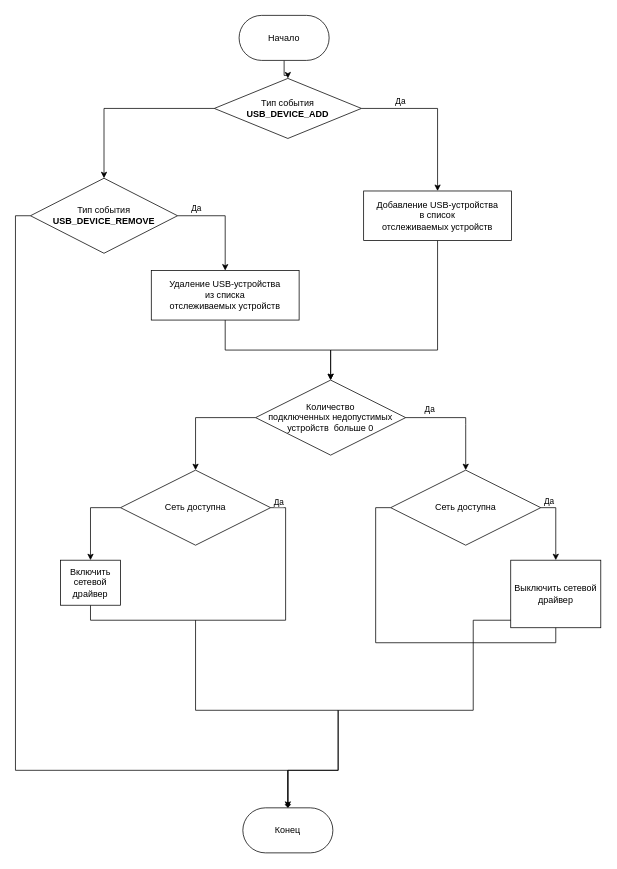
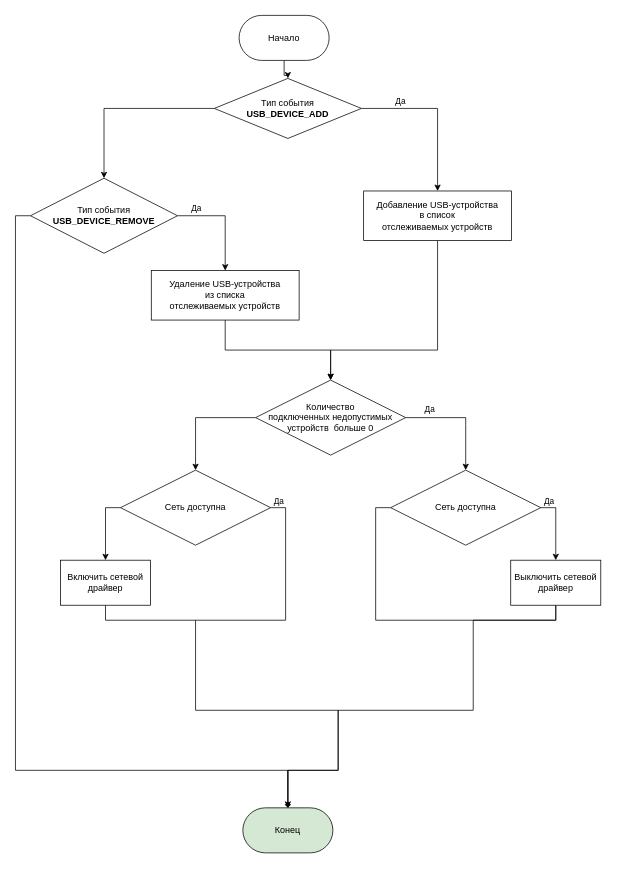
  <mxCell id="0" />
  <mxCell id="1" parent="0" />
  <mxCell id="2" style="edgeStyle=orthogonalEdgeStyle;rounded=0;orthogonalLoop=1;jettySize=auto;html=1;exitX=0;exitY=0.5;exitDx=0;exitDy=0;exitPerimeter=0;" parent="1" source="4" target="8" edge="1"><mxGeometry relative="1" as="geometry" /></mxCell>
  <mxCell id="3" value="Да" style="edgeStyle=orthogonalEdgeStyle;rounded=0;orthogonalLoop=1;jettySize=auto;html=1;exitX=1;exitY=0.5;exitDx=0;exitDy=0;exitPerimeter=0;" parent="1" source="4" target="10" edge="1"><mxGeometry x="-0.504" y="9" relative="1" as="geometry"><mxPoint as="offset" /></mxGeometry></mxCell>
  <mxCell id="4" value="Тип события &lt;br&gt;&lt;b&gt;USB_DEVICE_ADD&lt;/b&gt;" style="strokeWidth=1;html=1;shape=mxgraph.flowchart.decision;whiteSpace=wrap;" parent="1" vertex="1"><mxGeometry x="285" y="104" width="196" height="80" as="geometry" /></mxCell>
  <mxCell id="5" style="edgeStyle=orthogonalEdgeStyle;rounded=0;orthogonalLoop=1;jettySize=auto;html=1;exitX=1;exitY=0.5;exitDx=0;exitDy=0;exitPerimeter=0;endArrow=classic;endFill=1;entryX=0.5;entryY=0;entryDx=0;entryDy=0;" parent="1" source="8" target="25" edge="1"><mxGeometry relative="1" as="geometry"><mxPoint x="301.833" y="348" as="targetPoint" /></mxGeometry></mxCell>
  <mxCell id="6" value="Да" style="edgeLabel;html=1;align=center;verticalAlign=middle;resizable=0;points=[];fontColor=#000000;" parent="5" vertex="1" connectable="0"><mxGeometry x="-0.621" y="4" relative="1" as="geometry"><mxPoint x="-2" y="-7" as="offset" /></mxGeometry></mxCell>
  <mxCell id="7" style="edgeStyle=orthogonalEdgeStyle;rounded=0;orthogonalLoop=1;jettySize=auto;html=1;exitX=0;exitY=0.5;exitDx=0;exitDy=0;exitPerimeter=0;entryX=0.5;entryY=0;entryDx=0;entryDy=0;endArrow=diamond;" edge="1" parent="1" source="8" target="28"><mxGeometry relative="1" as="geometry"><Array as="points"><mxPoint x="20" y="287" /><mxPoint x="20" y="1026" /><mxPoint x="383" y="1026" /></Array></mxGeometry></mxCell>
  <mxCell id="8" value="Тип события &lt;br&gt;&lt;b&gt;USB_DEVICE_REMOVE&lt;/b&gt;" style="strokeWidth=1;html=1;shape=mxgraph.flowchart.decision;whiteSpace=wrap;strokeColor=default;" parent="1" vertex="1"><mxGeometry x="40" y="237" width="196" height="100" as="geometry" /></mxCell>
  <mxCell id="9" style="edgeStyle=orthogonalEdgeStyle;rounded=0;orthogonalLoop=1;jettySize=auto;html=1;entryX=0.5;entryY=0;entryDx=0;entryDy=0;entryPerimeter=0;" edge="1" parent="1" source="10" target="13"><mxGeometry relative="1" as="geometry"><Array as="points"><mxPoint x="583" y="466" /><mxPoint x="440" y="466" /></Array></mxGeometry></mxCell>
  <mxCell id="10" value="Добавление USB-устройства &lt;br&gt;в список &lt;br&gt;отслеживаемых устройств" style="rounded=0;whiteSpace=wrap;html=1;" parent="1" vertex="1"><mxGeometry x="484" y="254" width="197" height="66" as="geometry" /></mxCell>
  <mxCell id="11" value="Да" style="edgeStyle=orthogonalEdgeStyle;rounded=0;orthogonalLoop=1;jettySize=auto;html=1;exitX=1;exitY=0.5;exitDx=0;exitDy=0;exitPerimeter=0;entryX=0.5;entryY=0;entryDx=0;entryDy=0;entryPerimeter=0;" parent="1" source="13" target="17" edge="1"><mxGeometry x="-0.578" y="11" relative="1" as="geometry"><mxPoint as="offset" /><Array as="points"><mxPoint x="620" y="565" /><mxPoint x="620" y="651" /></Array></mxGeometry></mxCell>
  <mxCell id="12" style="edgeStyle=orthogonalEdgeStyle;rounded=0;orthogonalLoop=1;jettySize=auto;html=1;exitX=0;exitY=0.5;exitDx=0;exitDy=0;exitPerimeter=0;entryX=0.5;entryY=0;entryDx=0;entryDy=0;entryPerimeter=0;endArrow=classic;endFill=1;" parent="1" source="13" target="21" edge="1"><mxGeometry relative="1" as="geometry" /></mxCell>
  <mxCell id="13" value="Количество &lt;br&gt;подключенных недопустимых &lt;br&gt;устройств &amp;nbsp;больше 0" style="strokeWidth=1;html=1;shape=mxgraph.flowchart.decision;whiteSpace=wrap;" parent="1" vertex="1"><mxGeometry x="340" y="506" width="200" height="100" as="geometry" /></mxCell>
  <mxCell id="14" style="edgeStyle=orthogonalEdgeStyle;rounded=0;orthogonalLoop=1;jettySize=auto;html=1;exitX=1;exitY=0.5;exitDx=0;exitDy=0;exitPerimeter=0;entryX=0.5;entryY=0;entryDx=0;entryDy=0;endArrow=classic;endFill=1;" parent="1" source="17" target="30" edge="1"><mxGeometry relative="1" as="geometry" /></mxCell>
  <mxCell id="15" value="Да" style="edgeLabel;html=1;align=center;verticalAlign=middle;resizable=0;points=[];" parent="14" vertex="1" connectable="0"><mxGeometry x="-0.778" y="-3" relative="1" as="geometry"><mxPoint y="-13" as="offset" /></mxGeometry></mxCell>
  <mxCell id="16" style="edgeStyle=orthogonalEdgeStyle;rounded=0;orthogonalLoop=1;jettySize=auto;html=1;exitX=0;exitY=0.5;exitDx=0;exitDy=0;exitPerimeter=0;entryX=0.5;entryY=1;entryDx=0;entryDy=0;endArrow=none;endFill=0;" parent="1" source="17" target="30" edge="1"><mxGeometry relative="1" as="geometry" /></mxCell>
  <mxCell id="17" value="Сеть доступна" style="strokeWidth=1;html=1;shape=mxgraph.flowchart.decision;whiteSpace=wrap;" parent="1" vertex="1"><mxGeometry x="520" y="626" width="200" height="100" as="geometry" /></mxCell>
  <mxCell id="18" style="edgeStyle=orthogonalEdgeStyle;rounded=0;orthogonalLoop=1;jettySize=auto;html=1;exitX=1;exitY=0.5;exitDx=0;exitDy=0;exitPerimeter=0;entryX=0.5;entryY=1;entryDx=0;entryDy=0;endArrow=none;endFill=0;" parent="1" source="21" target="22" edge="1"><mxGeometry relative="1" as="geometry" /></mxCell>
  <mxCell id="19" value="Да" style="edgeLabel;html=1;align=center;verticalAlign=middle;resizable=0;points=[];" parent="18" vertex="1" connectable="0"><mxGeometry x="-0.767" y="1" relative="1" as="geometry"><mxPoint x="-11" y="-40" as="offset" /></mxGeometry></mxCell>
  <mxCell id="20" style="edgeStyle=orthogonalEdgeStyle;rounded=0;orthogonalLoop=1;jettySize=auto;html=1;exitX=0;exitY=0.5;exitDx=0;exitDy=0;exitPerimeter=0;entryX=0.5;entryY=0;entryDx=0;entryDy=0;endArrow=classic;endFill=1;" parent="1" source="21" target="22" edge="1"><mxGeometry relative="1" as="geometry" /></mxCell>
  <mxCell id="21" value="Сеть доступна" style="strokeWidth=1;html=1;shape=mxgraph.flowchart.decision;whiteSpace=wrap;" parent="1" vertex="1"><mxGeometry x="160" y="626" width="200" height="100" as="geometry" /></mxCell>
- <mxCell id="22" value="Включить сетевой драйвер" style="rounded=0;whiteSpace=wrap;html=1;" parent="1" vertex="1"><mxGeometry x="80" y="746" width="80" height="60" as="geometry" /></mxCell>
+ <mxCell id="22" value="Включить сетевой драйвер" style="rounded=0;whiteSpace=wrap;html=1;" parent="1" vertex="1"><mxGeometry x="80" y="746" width="120" height="60" as="geometry" /></mxCell>
  <mxCell id="23" style="edgeStyle=orthogonalEdgeStyle;rounded=0;orthogonalLoop=1;jettySize=auto;html=1;exitX=0.5;exitY=0;exitDx=0;exitDy=0;endArrow=none;endFill=0;" parent="1" source="28" edge="1"><mxGeometry relative="1" as="geometry"><mxPoint x="260" y="826" as="targetPoint" /><Array as="points"><mxPoint x="383" y="1026" /><mxPoint x="450" y="1026" /><mxPoint x="450" y="946" /><mxPoint x="260" y="946" /></Array><mxPoint x="439.5" y="1006" as="sourcePoint" /></mxGeometry></mxCell>
  <mxCell id="24" style="edgeStyle=orthogonalEdgeStyle;rounded=0;orthogonalLoop=1;jettySize=auto;html=1;entryX=0.5;entryY=0;entryDx=0;entryDy=0;entryPerimeter=0;" edge="1" parent="1" source="25" target="13"><mxGeometry relative="1" as="geometry" /></mxCell>
  <mxCell id="25" value="Удаление USB-устройства &lt;br&gt;из списка &lt;br&gt;отслеживаемых устройств" style="rounded=0;whiteSpace=wrap;html=1;" parent="1" vertex="1"><mxGeometry x="201" y="360" width="197" height="66" as="geometry" /></mxCell>
  <mxCell id="26" value="" style="edgeStyle=orthogonalEdgeStyle;rounded=0;orthogonalLoop=1;jettySize=auto;html=1;" parent="1" source="27" target="4" edge="1"><mxGeometry relative="1" as="geometry" /></mxCell>
  <mxCell id="27" value="Начало" style="rounded=1;whiteSpace=wrap;html=1;arcSize=50;" parent="1" vertex="1"><mxGeometry x="318" y="20" width="120" height="60" as="geometry" /></mxCell>
- <mxCell id="28" value="Конец" style="rounded=1;whiteSpace=wrap;html=1;arcSize=50;" parent="1" vertex="1"><mxGeometry x="323" y="1076" width="120" height="60" as="geometry" /></mxCell>
+ <mxCell id="28" value="Конец" style="rounded=1;whiteSpace=wrap;html=1;arcSize=50;fillColor=#d5e8d4;" parent="1" vertex="1"><mxGeometry x="323" y="1076" width="120" height="60" as="geometry" /></mxCell>
  <mxCell id="29" style="edgeStyle=orthogonalEdgeStyle;rounded=0;orthogonalLoop=1;jettySize=auto;html=1;exitX=0.5;exitY=1;exitDx=0;exitDy=0;entryX=0.5;entryY=0;entryDx=0;entryDy=0;" edge="1" parent="1" source="30" target="28"><mxGeometry relative="1" as="geometry"><Array as="points"><mxPoint x="740" y="826" /><mxPoint x="630" y="826" /><mxPoint x="630" y="946" /><mxPoint x="450" y="946" /><mxPoint x="450" y="1026" /><mxPoint x="383" y="1026" /></Array></mxGeometry></mxCell>
- <mxCell id="30" value="Выключить сетевой драйвер" style="rounded=0;whiteSpace=wrap;html=1;" parent="1" vertex="1"><mxGeometry x="680" y="746" width="120" height="90" as="geometry" /></mxCell>
+ <mxCell id="30" value="Выключить сетевой драйвер" style="rounded=0;whiteSpace=wrap;html=1;" parent="1" vertex="1"><mxGeometry x="680" y="746" width="120" height="60" as="geometry" /></mxCell>
